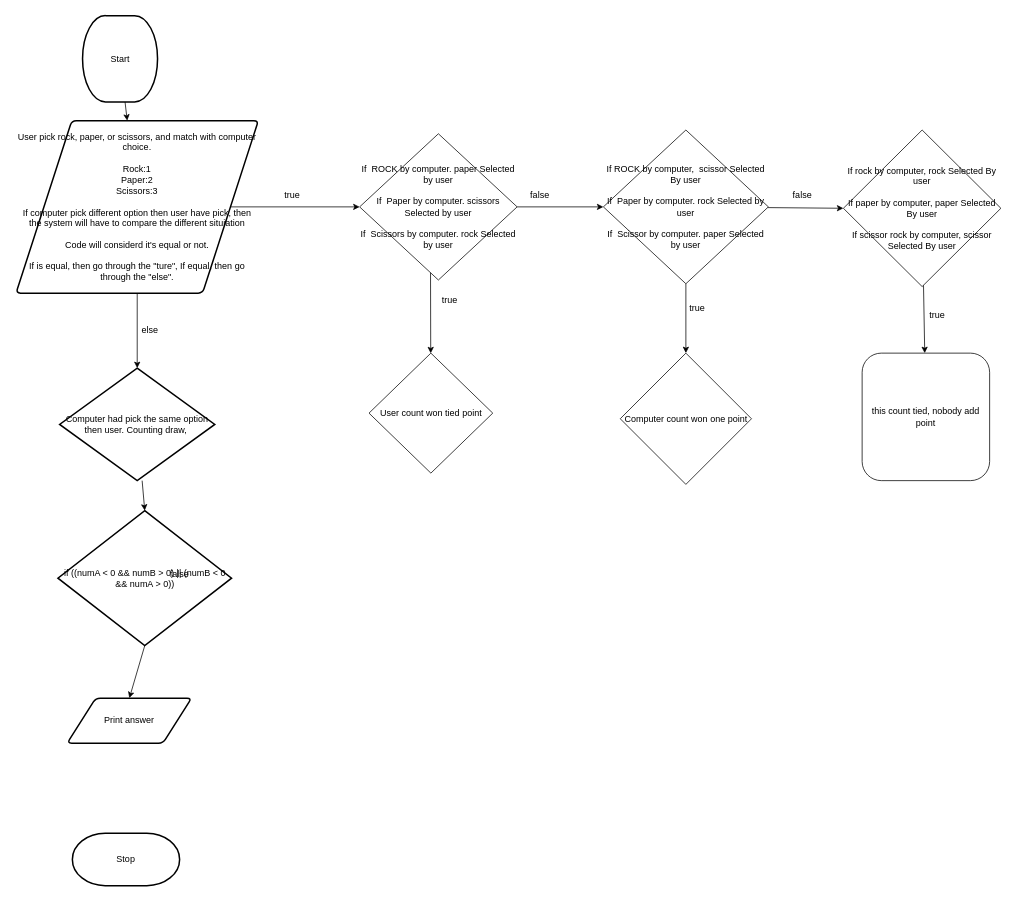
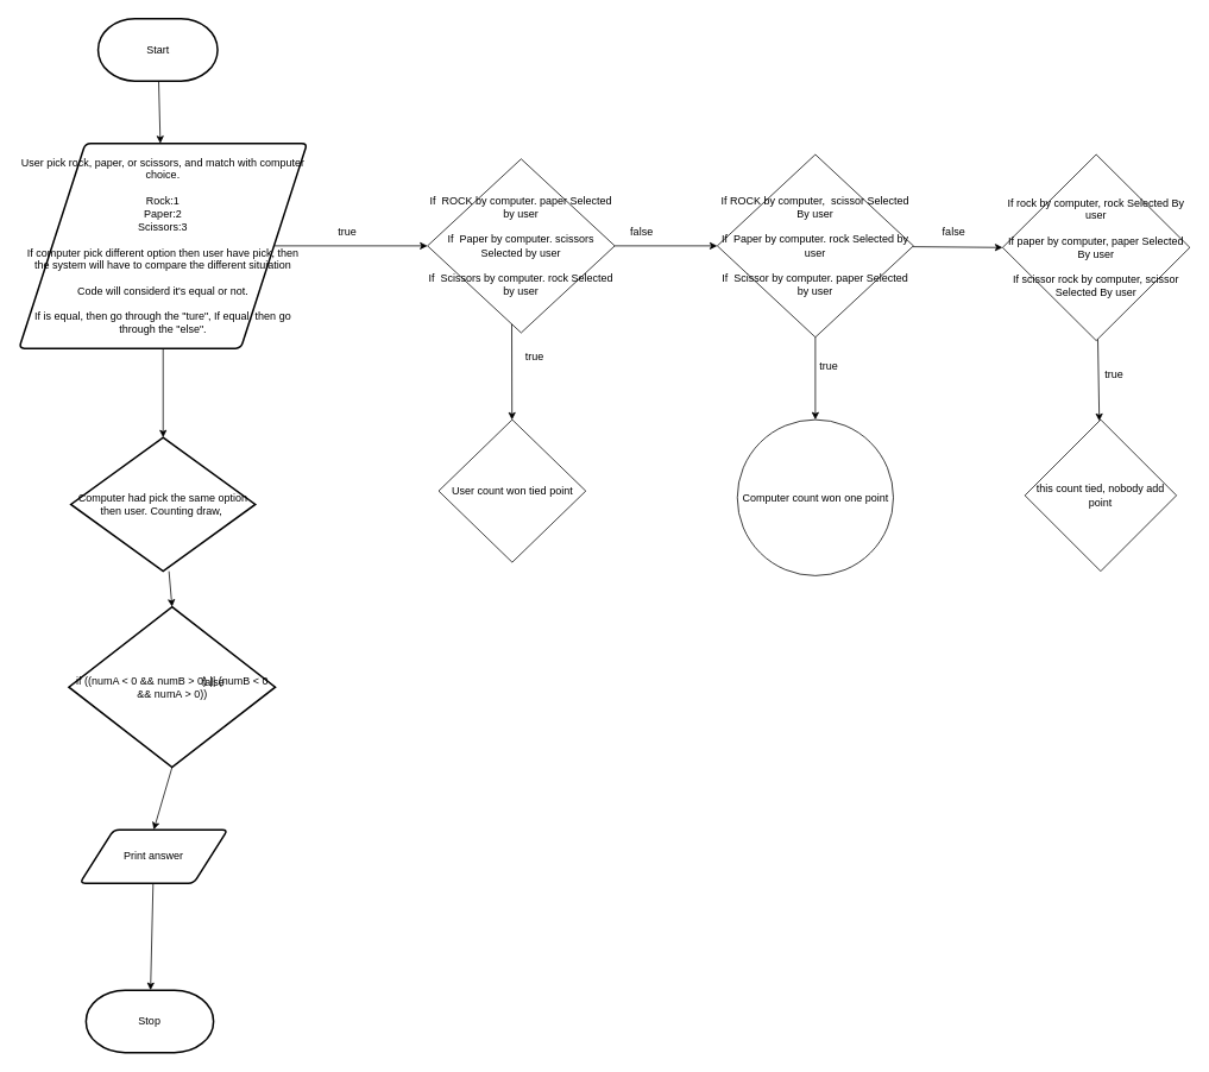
  <mxCell id="0" />
  <mxCell id="1" parent="0" />
  <mxCell id="2" style="edgeStyle=none;html=1;" parent="1" source="3" target="6" edge="1"><mxGeometry relative="1" as="geometry" /></mxCell>
- <mxCell id="3" value="Start" style="strokeWidth=2;html=1;shape=mxgraph.flowchart.terminator;whiteSpace=wrap;" parent="1" vertex="1"><mxGeometry x="109.56" y="20" width="100" height="115" as="geometry" /></mxCell>
+ <mxCell id="3" value="Start" style="strokeWidth=2;html=1;shape=mxgraph.flowchart.terminator;whiteSpace=wrap;" parent="1" vertex="1"><mxGeometry x="109.56" y="20" width="134" height="70" as="geometry" /></mxCell>
  <mxCell id="4" style="edgeStyle=none;html=1;entryX=0.5;entryY=0;entryDx=0;entryDy=0;entryPerimeter=0;" parent="1" source="6" target="13" edge="1"><mxGeometry relative="1" as="geometry"><mxPoint x="201" y="333" as="targetPoint" /></mxGeometry></mxCell>
  <mxCell id="5" style="edgeStyle=none;html=1;entryX=0;entryY=0.5;entryDx=0;entryDy=0;" parent="1" source="6" target="21" edge="1"><mxGeometry relative="1" as="geometry"><mxPoint x="469" y="275" as="targetPoint" /></mxGeometry></mxCell>
  <mxCell id="6" value="User pick rock, paper, or scissors, and match with computer choice.&lt;br&gt;&lt;br&gt;Rock:1&lt;br&gt;Paper:2&lt;br&gt;Scissors:3&lt;br&gt;&lt;br&gt;If computer pick different option then user have pick, then the system will have to compare the different situiation&lt;br&gt;&lt;br&gt;Code will considerd it's equal or not.&lt;br&gt;&lt;br&gt;If is equal, then go through the &quot;ture&quot;, If equal, then go through the &quot;else&quot;." style="shape=parallelogram;html=1;strokeWidth=2;perimeter=parallelogramPerimeter;whiteSpace=wrap;rounded=1;arcSize=12;size=0.23;" parent="1" vertex="1"><mxGeometry x="20.93" y="160" width="323.01" height="230" as="geometry" /></mxCell>
+ <mxCell id="7" style="edgeStyle=none;html=1;" parent="1" source="8" target="9" edge="1"><mxGeometry relative="1" as="geometry" /></mxCell>
  <mxCell id="8" value="&lt;div&gt;Print answer&lt;/div&gt;" style="shape=parallelogram;html=1;strokeWidth=2;perimeter=parallelogramPerimeter;whiteSpace=wrap;rounded=1;arcSize=12;size=0.23;" parent="1" vertex="1"><mxGeometry x="89.06" y="930" width="165.88" height="60" as="geometry" /></mxCell>
  <mxCell id="9" value="Stop" style="strokeWidth=2;html=1;shape=mxgraph.flowchart.terminator;whiteSpace=wrap;" parent="1" vertex="1"><mxGeometry x="95.99" y="1110" width="143" height="70" as="geometry" /></mxCell>
  <mxCell id="10" style="edgeStyle=none;html=1;exitX=0.5;exitY=1;exitDx=0;exitDy=0;exitPerimeter=0;entryX=0.5;entryY=0;entryDx=0;entryDy=0;" parent="1" source="11" target="8" edge="1"><mxGeometry relative="1" as="geometry" /></mxCell>
  <mxCell id="11" value="if ((numA &amp;lt; 0 &amp;amp;&amp;amp; numB &amp;gt; 0) || (numB &amp;lt; 0 &amp;amp;&amp;amp; numA &amp;gt; 0))" style="strokeWidth=2;html=1;shape=mxgraph.flowchart.decision;whiteSpace=wrap;" parent="1" vertex="1"><mxGeometry x="76.74" y="680" width="231.51" height="180" as="geometry" /></mxCell>
  <mxCell id="12" style="edgeStyle=none;html=1;entryX=0.5;entryY=0;entryDx=0;entryDy=0;entryPerimeter=0;" parent="1" source="13" target="11" edge="1"><mxGeometry relative="1" as="geometry" /></mxCell>
  <mxCell id="13" value="&lt;div&gt;Computer had pick the same option then user. Counting draw,&amp;nbsp;&lt;/div&gt;" style="strokeWidth=2;html=1;shape=mxgraph.flowchart.decision;whiteSpace=wrap;" parent="1" vertex="1"><mxGeometry x="79" y="490" width="206.87" height="150" as="geometry" /></mxCell>
  <mxCell id="14" value="false" style="text;html=1;strokeColor=none;fillColor=none;align=center;verticalAlign=middle;whiteSpace=wrap;rounded=0;" parent="1" vertex="1"><mxGeometry x="209" y="750" width="60" height="30" as="geometry" /></mxCell>
  <mxCell id="15" value="true" style="text;html=1;align=center;verticalAlign=middle;resizable=0;points=[];autosize=1;strokeColor=none;fillColor=none;" parent="1" vertex="1"><mxGeometry x="369" y="250" width="40" height="20" as="geometry" /></mxCell>
- <mxCell id="16" value="else" style="text;html=1;align=center;verticalAlign=middle;resizable=0;points=[];autosize=1;strokeColor=none;fillColor=none;" parent="1" vertex="1"><mxGeometry x="179" y="430" width="40" height="20" as="geometry" /></mxCell>
  <mxCell id="17" style="edgeStyle=none;html=1;" parent="1" target="22" edge="1"><mxGeometry relative="1" as="geometry"><mxPoint x="573.5" y="482.5" as="targetPoint" /><mxPoint x="573.5" y="350" as="sourcePoint" /></mxGeometry></mxCell>
  <mxCell id="18" value="true" style="text;html=1;align=center;verticalAlign=middle;resizable=0;points=[];autosize=1;strokeColor=none;fillColor=none;" parent="1" vertex="1"><mxGeometry x="579" y="390" width="40" height="20" as="geometry" /></mxCell>
  <mxCell id="19" value="false" style="text;html=1;align=center;verticalAlign=middle;resizable=0;points=[];autosize=1;strokeColor=none;fillColor=none;" parent="1" vertex="1"><mxGeometry x="699" y="250" width="40" height="20" as="geometry" /></mxCell>
  <mxCell id="20" style="edgeStyle=none;html=1;" parent="1" source="21" target="26" edge="1"><mxGeometry relative="1" as="geometry" /></mxCell>
  <mxCell id="21" value="&lt;span&gt;If&amp;nbsp;&amp;nbsp;ROCK by computer. paper Selected by user&lt;br&gt;&lt;br&gt;&lt;/span&gt;If&amp;nbsp; Paper by computer. scissors Selected by user&lt;br&gt;&lt;span&gt;&lt;br&gt;&lt;/span&gt;If&amp;nbsp;&amp;nbsp;Scissors by computer. rock Selected by user&lt;span&gt;&lt;br&gt;&lt;/span&gt;" style="rhombus;whiteSpace=wrap;html=1;" parent="1" vertex="1"><mxGeometry x="479" y="177.5" width="210" height="195" as="geometry" /></mxCell>
  <mxCell id="22" value="User count won tied point" style="rhombus;whiteSpace=wrap;html=1;" parent="1" vertex="1"><mxGeometry x="491.5" y="470" width="165" height="160" as="geometry" /></mxCell>
  <mxCell id="23" value="" style="edgeStyle=none;html=1;exitX=0;exitY=0.5;exitDx=0;exitDy=0;entryX=0;entryY=0.5;entryDx=0;entryDy=0;" parent="1" source="26" target="26" edge="1"><mxGeometry relative="1" as="geometry"><mxPoint x="689" y="275" as="targetPoint" /></mxGeometry></mxCell>
  <mxCell id="24" style="edgeStyle=none;html=1;" parent="1" source="26" target="27" edge="1"><mxGeometry relative="1" as="geometry" /></mxCell>
  <mxCell id="25" style="edgeStyle=none;html=1;entryX=0;entryY=0.5;entryDx=0;entryDy=0;" parent="1" source="26" target="29" edge="1"><mxGeometry relative="1" as="geometry" /></mxCell>
  <mxCell id="26" value="If ROCK by computer,&amp;nbsp; scissor Selected By user&lt;br&gt;&lt;br&gt;If&amp;nbsp; Paper by computer. rock Selected by user&lt;br&gt;&lt;br&gt;If&amp;nbsp; Scissor by computer. paper Selected by user" style="rhombus;whiteSpace=wrap;html=1;" parent="1" vertex="1"><mxGeometry x="804" y="172.5" width="220" height="205" as="geometry" /></mxCell>
- <mxCell id="27" value="&lt;span&gt;Computer count won one point&lt;/span&gt;" style="rhombus;whiteSpace=wrap;html=1;" parent="1" vertex="1"><mxGeometry x="826.5" y="470" width="175" height="175" as="geometry" /></mxCell>
+ <mxCell id="27" value="&lt;span&gt;Computer count won one point&lt;/span&gt;" style="ellipse;whiteSpace=wrap;html=1;" parent="1" vertex="1"><mxGeometry x="826.5" y="470" width="175" height="175" as="geometry" /></mxCell>
  <mxCell id="28" style="edgeStyle=none;html=1;" parent="1" source="29" target="32" edge="1"><mxGeometry relative="1" as="geometry"><mxPoint x="1229" y="470" as="targetPoint" /></mxGeometry></mxCell>
  <mxCell id="29" value="&lt;span&gt;If rock by computer, rock Selected By user&lt;br&gt;&lt;br&gt;&lt;/span&gt;If paper by computer, paper Selected By user&lt;br&gt;&lt;span&gt;&lt;br&gt;&lt;/span&gt;If scissor rock by computer, scissor Selected By user&lt;span&gt;&lt;br&gt;&lt;/span&gt;" style="rhombus;whiteSpace=wrap;html=1;" parent="1" vertex="1"><mxGeometry x="1124" y="172.5" width="210" height="208.75" as="geometry" /></mxCell>
  <mxCell id="30" value="false" style="text;html=1;align=center;verticalAlign=middle;resizable=0;points=[];autosize=1;strokeColor=none;fillColor=none;" parent="1" vertex="1"><mxGeometry x="1049" y="250" width="40" height="20" as="geometry" /></mxCell>
  <mxCell id="31" value="true" style="text;html=1;align=center;verticalAlign=middle;resizable=0;points=[];autosize=1;strokeColor=none;fillColor=none;" parent="1" vertex="1"><mxGeometry x="909" y="400" width="40" height="20" as="geometry" /></mxCell>
- <mxCell id="32" value="this count tied, nobody add point" style="whiteSpace=wrap;html=1;rounded=1;" parent="1" vertex="1"><mxGeometry x="1149" y="470" width="170" height="170" as="geometry" /></mxCell>
+ <mxCell id="32" value="this count tied, nobody add point" style="rhombus;whiteSpace=wrap;html=1;" parent="1" vertex="1"><mxGeometry x="1149" y="470" width="170" height="170" as="geometry" /></mxCell>
  <mxCell id="33" value="true" style="text;html=1;align=center;verticalAlign=middle;resizable=0;points=[];autosize=1;strokeColor=none;fillColor=none;" parent="1" vertex="1"><mxGeometry x="1229" y="410" width="40" height="20" as="geometry" /></mxCell>
